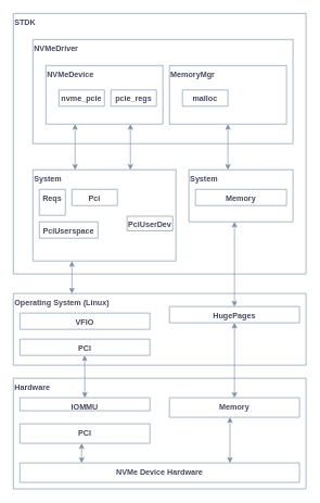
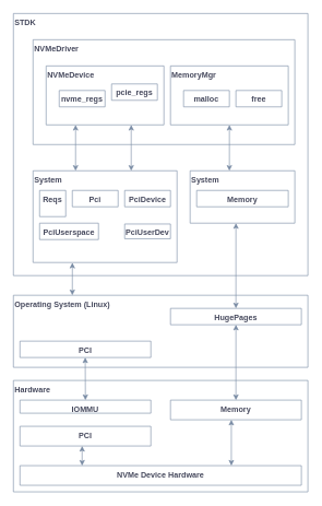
  <mxCell id="0" />
  <mxCell id="1" parent="0" />
  <mxCell id="2" value="STDK" style="swimlane;startSize=0;align=left;verticalAlign=top;fillColor=#B2C9AB;strokeColor=#788AA3;fontColor=#46495D;rounded=0;" vertex="1" parent="1"><mxGeometry x="20" y="20" width="450" height="400" as="geometry" /></mxCell>
  <mxCell id="3" value="System" style="swimlane;startSize=0;align=left;verticalAlign=top;fillColor=#B2C9AB;strokeColor=#788AA3;fontColor=#46495D;rounded=0;" vertex="1" parent="2"><mxGeometry x="30" y="240" width="220" height="140" as="geometry" /></mxCell>
  <mxCell id="4" value="Reqs" style="swimlane;startSize=0;align=center;verticalAlign=top;fillColor=#B2C9AB;strokeColor=#788AA3;fontColor=#46495D;rounded=0;" vertex="1" parent="3"><mxGeometry x="10" y="30" width="40" height="40" as="geometry" /></mxCell>
  <mxCell id="5" value="Pci" style="swimlane;startSize=0;align=center;verticalAlign=top;fillColor=#B2C9AB;strokeColor=#788AA3;fontColor=#46495D;rounded=0;" vertex="1" parent="3"><mxGeometry x="60" y="30" width="70" height="25" as="geometry" /></mxCell>
+ <mxCell id="6" value="PciDevice" style="swimlane;startSize=0;align=center;verticalAlign=top;fillColor=#B2C9AB;strokeColor=#788AA3;fontColor=#46495D;rounded=0;" vertex="1" parent="3"><mxGeometry x="140" y="30" width="70" height="25" as="geometry" /></mxCell>
  <mxCell id="7" value="PciUserspace" style="swimlane;startSize=0;align=center;verticalAlign=top;fillColor=#B2C9AB;strokeColor=#788AA3;fontColor=#46495D;rounded=0;" vertex="1" parent="3"><mxGeometry x="10" y="80" width="90" height="25" as="geometry" /></mxCell>
- <mxCell id="8" value="PciUserDev" style="swimlane;startSize=0;align=center;verticalAlign=top;fillColor=#B2C9AB;strokeColor=#788AA3;fontColor=#46495D;rounded=0;" vertex="1" parent="3"><mxGeometry x="145" y="71.25" width="70" height="22.5" as="geometry" /></mxCell>
+ <mxCell id="8" value="PciUserDev" style="swimlane;startSize=0;align=center;verticalAlign=top;fillColor=#B2C9AB;strokeColor=#788AA3;fontColor=#46495D;rounded=0;" vertex="1" parent="3"><mxGeometry x="140" y="81.25" width="70" height="22.5" as="geometry" /></mxCell>
  <mxCell id="9" style="edgeStyle=orthogonalEdgeStyle;orthogonalLoop=1;jettySize=auto;html=1;exitX=0.5;exitY=1;exitDx=0;exitDy=0;strokeColor=#788AA3;fontColor=#46495D;rounded=0;" edge="1" parent="2" source="3" target="3"><mxGeometry relative="1" as="geometry" /></mxCell>
  <mxCell id="10" value="" style="endArrow=classic;startArrow=classic;html=1;strokeColor=#788AA3;sourcePerimeterSpacing=0;fontColor=#46495D;rounded=0;" edge="1" parent="2"><mxGeometry width="100" height="100" relative="1" as="geometry"><mxPoint x="180" y="240" as="sourcePoint" /><mxPoint x="180" y="170" as="targetPoint" /></mxGeometry></mxCell>
  <mxCell id="11" value="" style="endArrow=classic;startArrow=classic;html=1;strokeColor=#788AA3;sourcePerimeterSpacing=0;fontColor=#46495D;rounded=0;" edge="1" parent="2"><mxGeometry width="100" height="100" relative="1" as="geometry"><mxPoint x="330" y="240" as="sourcePoint" /><mxPoint x="330" y="170" as="targetPoint" /></mxGeometry></mxCell>
  <mxCell id="12" value="NVMeDriver" style="swimlane;startSize=0;align=left;verticalAlign=top;fillColor=#B2C9AB;strokeColor=#788AA3;fontColor=#46495D;rounded=0;" vertex="1" parent="1"><mxGeometry x="50" y="60" width="400" height="160" as="geometry" /></mxCell>
  <mxCell id="13" value="NVMeDevice" style="swimlane;startSize=0;align=left;verticalAlign=top;fillColor=#B2C9AB;strokeColor=#788AA3;fontColor=#46495D;rounded=0;" vertex="1" parent="12"><mxGeometry x="20" y="40" width="180" height="90" as="geometry"><mxRectangle x="20" y="40" width="100" height="20" as="alternateBounds" /></mxGeometry></mxCell>
- <mxCell id="14" value="nvme_pcie" style="swimlane;startSize=0;align=center;verticalAlign=top;fillColor=#B2C9AB;strokeColor=#788AA3;fontColor=#46495D;rounded=0;" vertex="1" parent="13"><mxGeometry x="20" y="37.5" width="70" height="25" as="geometry" /></mxCell>
- <mxCell id="15" value="pcie_regs" style="swimlane;startSize=0;align=center;verticalAlign=top;fillColor=#B2C9AB;swimlaneFillColor=none;strokeColor=#788AA3;fontColor=#46495D;rounded=0;" vertex="1" parent="13"><mxGeometry x="100" y="37.5" width="70" height="25" as="geometry" /></mxCell>
+ <mxCell id="14" value="nvme_regs" style="swimlane;startSize=0;align=center;verticalAlign=top;fillColor=#B2C9AB;strokeColor=#788AA3;fontColor=#46495D;rounded=0;" vertex="1" parent="13"><mxGeometry x="20" y="37.5" width="70" height="25" as="geometry" /></mxCell>
+ <mxCell id="15" value="pcie_regs" style="swimlane;startSize=0;align=center;verticalAlign=top;fillColor=#B2C9AB;swimlaneFillColor=none;strokeColor=#788AA3;fontColor=#46495D;rounded=0;" vertex="1" parent="13"><mxGeometry x="100" y="27.5" width="70" height="25" as="geometry" /></mxCell>
  <mxCell id="16" value="MemoryMgr" style="swimlane;startSize=0;align=left;verticalAlign=top;fillColor=#B2C9AB;strokeColor=#788AA3;fontColor=#46495D;rounded=0;" vertex="1" parent="12"><mxGeometry x="210" y="40" width="180" height="90" as="geometry" /></mxCell>
  <mxCell id="17" value="malloc" style="swimlane;startSize=0;align=center;verticalAlign=top;fillColor=#B2C9AB;strokeColor=#788AA3;fontColor=#46495D;rounded=0;" vertex="1" parent="16"><mxGeometry x="20" y="37.5" width="70" height="25" as="geometry" /></mxCell>
+ <mxCell id="18" value="free" style="swimlane;startSize=0;align=center;verticalAlign=top;fillColor=#B2C9AB;strokeColor=#788AA3;fontColor=#46495D;rounded=0;" vertex="1" parent="16"><mxGeometry x="100" y="37.5" width="70" height="25" as="geometry" /></mxCell>
  <mxCell id="19" value="Operating System (Linux)" style="swimlane;startSize=0;align=left;verticalAlign=top;fillColor=#B2C9AB;strokeColor=#788AA3;fontColor=#46495D;rounded=0;" vertex="1" parent="1"><mxGeometry x="20" y="450" width="450" height="110" as="geometry" /></mxCell>
- <mxCell id="20" value="VFIO" style="swimlane;startSize=0;align=center;verticalAlign=top;fillColor=#B2C9AB;strokeColor=#788AA3;fontColor=#46495D;rounded=0;" vertex="1" parent="19"><mxGeometry x="10" y="30" width="200" height="25" as="geometry" /></mxCell>
  <mxCell id="21" value="PCI" style="swimlane;startSize=0;align=center;verticalAlign=top;fillColor=#B2C9AB;strokeColor=#788AA3;fontColor=#46495D;rounded=0;" vertex="1" parent="19"><mxGeometry x="10" y="70" width="200" height="25" as="geometry" /></mxCell>
  <mxCell id="22" value="" style="endArrow=classic;startArrow=classic;html=1;sourcePerimeterSpacing=0;strokeColor=#788AA3;exitX=0.5;exitY=0;exitDx=0;exitDy=0;entryX=0.273;entryY=1.003;entryDx=0;entryDy=0;entryPerimeter=0;fontColor=#46495D;rounded=0;" edge="1" parent="19" source="28"><mxGeometry width="50" height="50" relative="1" as="geometry"><mxPoint x="109.67" y="144.58" as="sourcePoint" /><mxPoint x="109.73" y="95.0" as="targetPoint" /></mxGeometry></mxCell>
  <mxCell id="23" value="" style="endArrow=classic;startArrow=classic;html=1;strokeColor=#788AA3;sourcePerimeterSpacing=0;fontColor=#46495D;rounded=0;" edge="1" parent="1"><mxGeometry width="100" height="100" relative="1" as="geometry"><mxPoint x="115" y="260" as="sourcePoint" /><mxPoint x="115" y="190" as="targetPoint" /></mxGeometry></mxCell>
  <mxCell id="24" value="System" style="swimlane;startSize=0;align=left;verticalAlign=top;fillColor=#B2C9AB;strokeColor=#788AA3;fontColor=#46495D;rounded=0;" vertex="1" parent="1"><mxGeometry x="290" y="260" width="160" height="80" as="geometry" /></mxCell>
  <mxCell id="25" value="Memory" style="swimlane;startSize=0;align=center;verticalAlign=top;fillColor=#B2C9AB;strokeColor=#788AA3;fontColor=#46495D;rounded=0;" vertex="1" parent="24"><mxGeometry x="10" y="30" width="140" height="25" as="geometry" /></mxCell>
  <mxCell id="26" value="HugePages" style="swimlane;startSize=0;align=center;verticalAlign=top;fillColor=#B2C9AB;strokeColor=#788AA3;fontColor=#46495D;rounded=0;" vertex="1" parent="1"><mxGeometry x="260" y="470" width="200" height="25" as="geometry" /></mxCell>
  <mxCell id="27" value="Hardware" style="swimlane;startSize=0;align=left;verticalAlign=top;fillColor=#B2C9AB;strokeColor=#788AA3;fontColor=#46495D;rounded=0;" vertex="1" parent="1"><mxGeometry x="20" y="580" width="450" height="170" as="geometry" /></mxCell>
  <mxCell id="28" value="IOMMU" style="swimlane;startSize=0;align=center;verticalAlign=top;fillColor=#B2C9AB;strokeColor=#788AA3;fontColor=#46495D;rounded=0;" vertex="1" parent="27"><mxGeometry x="10" y="30" width="200" height="20" as="geometry" /></mxCell>
  <mxCell id="29" value="PCI" style="swimlane;startSize=0;align=center;verticalAlign=top;fillColor=#B2C9AB;strokeColor=#788AA3;fontColor=#46495D;rounded=0;" vertex="1" parent="27"><mxGeometry x="10" y="70" width="200" height="30" as="geometry" /></mxCell>
  <mxCell id="30" value="Memory" style="swimlane;startSize=0;align=center;verticalAlign=top;fillColor=#B2C9AB;strokeColor=#788AA3;fontColor=#46495D;rounded=0;" vertex="1" parent="27"><mxGeometry x="240" y="30" width="200" height="30" as="geometry" /></mxCell>
  <mxCell id="31" value="NVMe Device Hardware" style="swimlane;startSize=0;align=center;verticalAlign=top;fillColor=#B2C9AB;strokeColor=#788AA3;fontColor=#46495D;rounded=0;" vertex="1" parent="27"><mxGeometry x="10" y="130" width="430" height="30" as="geometry" /></mxCell>
  <mxCell id="32" value="" style="endArrow=classic;startArrow=classic;html=1;sourcePerimeterSpacing=0;strokeColor=#788AA3;fontColor=#46495D;rounded=0;" edge="1" parent="31"><mxGeometry width="50" height="50" relative="1" as="geometry"><mxPoint x="95" as="sourcePoint" /><mxPoint x="95" y="-30" as="targetPoint" /></mxGeometry></mxCell>
  <mxCell id="33" value="" style="endArrow=classic;startArrow=classic;html=1;sourcePerimeterSpacing=0;strokeColor=#788AA3;fontColor=#46495D;rounded=0;" edge="1" parent="27"><mxGeometry width="50" height="50" relative="1" as="geometry"><mxPoint x="333" y="130" as="sourcePoint" /><mxPoint x="333" y="60" as="targetPoint" /></mxGeometry></mxCell>
  <mxCell id="34" value="" style="endArrow=classic;startArrow=classic;html=1;strokeColor=#788AA3;sourcePerimeterSpacing=0;exitX=0.5;exitY=0;exitDx=0;exitDy=0;fontColor=#46495D;rounded=0;" edge="1" parent="1" source="26"><mxGeometry width="100" height="100" relative="1" as="geometry"><mxPoint x="350" y="410" as="sourcePoint" /><mxPoint x="360" y="340" as="targetPoint" /></mxGeometry></mxCell>
  <mxCell id="35" value="" style="endArrow=classic;startArrow=classic;html=1;sourcePerimeterSpacing=0;strokeColor=#788AA3;exitX=0.2;exitY=0;exitDx=0;exitDy=0;exitPerimeter=0;entryX=0.273;entryY=1.003;entryDx=0;entryDy=0;entryPerimeter=0;fontColor=#46495D;rounded=0;" edge="1" parent="1" source="19" target="3"><mxGeometry width="50" height="50" relative="1" as="geometry"><mxPoint x="110" y="440" as="sourcePoint" /><mxPoint x="160" y="390" as="targetPoint" /></mxGeometry></mxCell>
  <mxCell id="36" value="" style="endArrow=classic;startArrow=classic;html=1;sourcePerimeterSpacing=0;strokeColor=#788AA3;exitX=0.5;exitY=0;exitDx=0;exitDy=0;entryX=0.5;entryY=1;entryDx=0;entryDy=0;fontColor=#46495D;rounded=0;" edge="1" parent="1" source="30" target="26"><mxGeometry width="50" height="50" relative="1" as="geometry"><mxPoint x="90" y="510" as="sourcePoint" /><mxPoint x="360" y="500" as="targetPoint" /></mxGeometry></mxCell>
